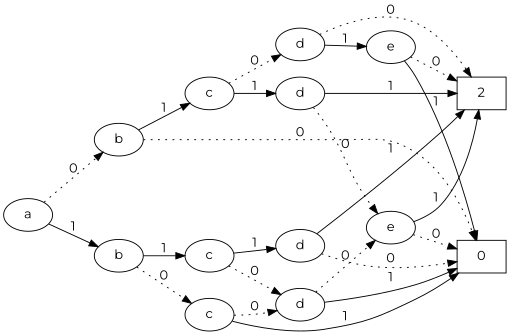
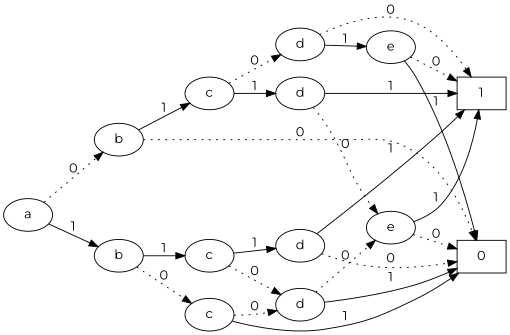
  digraph {
    rankdir=LR
    fontname=Montserrat
    node [fontname=Montserrat]
    edge [style=solid fontname=Montserrat]
    n1 [label=a]
    n2 [label=b]
    n3 [label=b]
    n4 [label=c]
    n5 [label=c]
    n6 [label=c]
    n7 [label=d]
    n8 [label=d]
    n9 [label=d]
    n10 [label=d]
    n11 [label=e]
    n12 [label=e]
    n13 [label=0 shape=box]
-   n14 [label=2 shape=box]
+   n14 [label=1 shape=box]
    subgraph sub_1 {
      rank=same
      n1
    }
    subgraph sub_2 {
      rank=same
      n2
      n3
    }
    subgraph sub_3 {
      rank=same
      n4
      n5
      n6
    }
    subgraph sub_4 {
      rank=same
      n7
      n8
      n9
      n10
    }
    subgraph sub_5 {
      rank=same
      n11
      n12
    }
    n1 -> n2 [label=1]
    n1 -> n3 [label=0 style=dotted]
    n2 -> n4 [label=1]
    n2 -> n5 [label=0 style=dotted]
    n3 -> n6 [label=1]
    n3 -> n13 [label=0 style=dotted]
    n4 -> n7 [label=1]
    n4 -> n8 [label=0 style=dotted]
    n5 -> n8 [label=0 style=dotted]
    n5 -> n13 [label=1]
    n6 -> n9 [label=1]
    n6 -> n10 [label=0 style=dotted]
    n7 -> n13 [label=0 style=dotted]
    n7 -> n14 [label=1]
    n8 -> n11 [label=0 style=dotted]
    n8 -> n13 [label=1]
    n9 -> n11 [label=0 style=dotted]
    n9 -> n14 [label=1]
    n10 -> n12 [label=1]
    n10 -> n14 [label=0 style=dotted]
    n11 -> n13 [label=0 style=dotted]
    n11 -> n14 [label=1]
    n12 -> n13 [label=1]
    n12 -> n14 [label=0 style=dotted]
  }
